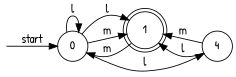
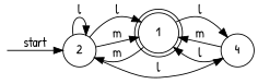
  digraph {
    fontname="Patrick Hand"
    rankdir=LR
    node [fontname="Patrick Hand" shape=circle]
    edge [fontname="Patrick Hand"]
    __start [shape=point style=invis]
-   0
+   0 [label=2]
    1 [shape=doublecircle]
    n4 [label=4]
    __start -> 0 [label=start]
    0 -> 0 [label=l]
    0 -> 1 [label=l]
    0 -> 1 [label=m]
    0 -> n4 [label=l]
    1 -> 0 [label=m]
+   1 -> n4 [label=l]
    n4 -> 1 [label=m]
    n4 -> 1 [label=l]
  }
